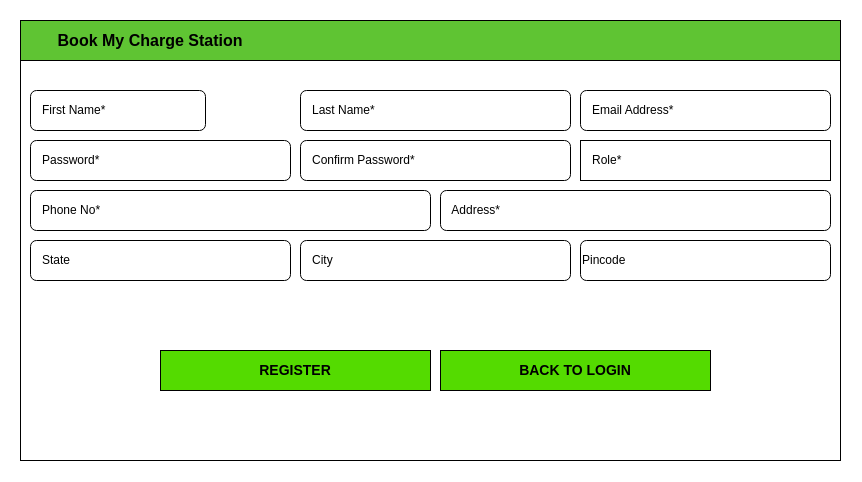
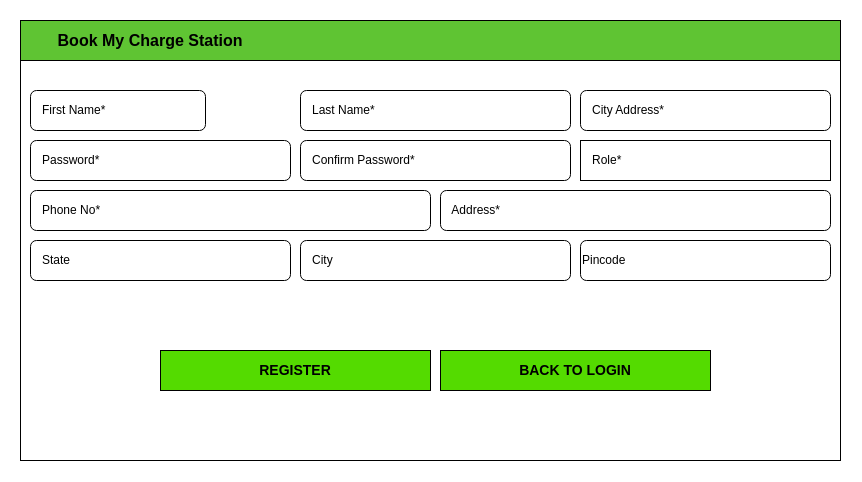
  <mxCell id="0" />
  <mxCell id="1" parent="0" />
  <mxCell id="2" value="" style="rounded=0;whiteSpace=wrap;html=1;" vertex="1" parent="1"><mxGeometry x="20" y="20" width="820" height="440" as="geometry" /></mxCell>
  <mxCell id="3" value="&lt;font style=&quot;font-size: 16px;&quot;&gt;&amp;nbsp;&amp;nbsp;&amp;nbsp;&amp;nbsp;&amp;nbsp;&amp;nbsp;&amp;nbsp; &lt;font style=&quot;font-size: 16px;&quot;&gt;Book My Charge Station&lt;/font&gt;&lt;/font&gt;" style="rounded=0;whiteSpace=wrap;html=1;fillColor=#5FC433;align=left;fontStyle=1" vertex="1" parent="1"><mxGeometry x="20" y="20" width="820" height="40" as="geometry" /></mxCell>
  <mxCell id="4" value="&lt;div align=&quot;center&quot;&gt;&lt;b&gt;REGISTER&lt;/b&gt;&lt;/div&gt;" style="rounded=0;whiteSpace=wrap;html=1;strokeColor=default;align=center;verticalAlign=middle;fontFamily=Helvetica;fontSize=14;fontColor=default;fillColor=#54DB00;" vertex="1" parent="1"><mxGeometry x="160" y="350" width="270" height="40" as="geometry" /></mxCell>
  <mxCell id="5" value="&lt;font style=&quot;font-size: 14px;&quot;&gt;BACK TO LOGIN&lt;/font&gt;" style="rounded=0;whiteSpace=wrap;html=1;strokeColor=default;align=center;verticalAlign=middle;fontFamily=Helvetica;fontSize=12;fontColor=default;fillColor=#54DB00;fontStyle=1" vertex="1" parent="1"><mxGeometry x="440" y="350" width="270" height="40" as="geometry" /></mxCell>
  <mxCell id="6" value="&amp;nbsp;&amp;nbsp; Last Name*" style="rounded=1;whiteSpace=wrap;html=1;strokeColor=default;align=left;verticalAlign=middle;fontFamily=Helvetica;fontSize=12;fontColor=default;fillColor=default;" vertex="1" parent="1"><mxGeometry x="300" y="90" width="270" height="40" as="geometry" /></mxCell>
- <mxCell id="7" value="&amp;nbsp;&amp;nbsp; Email Address*" style="rounded=1;whiteSpace=wrap;html=1;strokeColor=default;align=left;verticalAlign=middle;fontFamily=Helvetica;fontSize=12;fontColor=default;fillColor=default;" vertex="1" parent="1"><mxGeometry x="580" y="90" width="250" height="40" as="geometry" /></mxCell>
+ <mxCell id="7" value="&amp;nbsp;&amp;nbsp; City Address*" style="rounded=1;whiteSpace=wrap;html=1;strokeColor=default;align=left;verticalAlign=middle;fontFamily=Helvetica;fontSize=12;fontColor=default;fillColor=default;" vertex="1" parent="1"><mxGeometry x="580" y="90" width="250" height="40" as="geometry" /></mxCell>
  <mxCell id="8" value="&amp;nbsp;&amp;nbsp; First Name*" style="rounded=1;whiteSpace=wrap;html=1;strokeColor=default;align=left;verticalAlign=middle;fontFamily=Helvetica;fontSize=12;fontColor=default;fillColor=default;" vertex="1" parent="1"><mxGeometry x="30" y="90" width="175" height="40" as="geometry" /></mxCell>
  <mxCell id="9" value="&amp;nbsp;&amp;nbsp; Password*" style="rounded=1;whiteSpace=wrap;html=1;strokeColor=default;align=left;verticalAlign=middle;fontFamily=Helvetica;fontSize=12;fontColor=default;fillColor=default;" vertex="1" parent="1"><mxGeometry x="30" y="140" width="260" height="40" as="geometry" /></mxCell>
  <mxCell id="10" value="&amp;nbsp;&amp;nbsp; Confirm Password*" style="rounded=1;whiteSpace=wrap;html=1;strokeColor=default;align=left;verticalAlign=middle;fontFamily=Helvetica;fontSize=12;fontColor=default;fillColor=default;" vertex="1" parent="1"><mxGeometry x="300" y="140" width="270" height="40" as="geometry" /></mxCell>
  <mxCell id="11" value="&amp;nbsp;&amp;nbsp; Role*" style="whiteSpace=wrap;html=1;strokeColor=default;align=left;verticalAlign=middle;fontFamily=Helvetica;fontSize=12;fontColor=default;fillColor=default;rounded=0;" vertex="1" parent="1"><mxGeometry x="580" y="140" width="250" height="40" as="geometry" /></mxCell>
  <mxCell id="12" value="&amp;nbsp;&amp;nbsp; Phone No*" style="rounded=1;whiteSpace=wrap;html=1;strokeColor=default;align=left;verticalAlign=middle;fontFamily=Helvetica;fontSize=12;fontColor=default;fillColor=default;" vertex="1" parent="1"><mxGeometry x="30" y="190" width="400" height="40" as="geometry" /></mxCell>
  <mxCell id="13" value="&amp;nbsp;&amp;nbsp; Address*" style="rounded=1;whiteSpace=wrap;html=1;strokeColor=default;align=left;verticalAlign=middle;fontFamily=Helvetica;fontSize=12;fontColor=default;fillColor=default;" vertex="1" parent="1"><mxGeometry x="440" y="190" width="390" height="40" as="geometry" /></mxCell>
  <mxCell id="14" value="&amp;nbsp;&amp;nbsp; State" style="rounded=1;whiteSpace=wrap;html=1;strokeColor=default;align=left;verticalAlign=middle;fontFamily=Helvetica;fontSize=12;fontColor=default;fillColor=default;" vertex="1" parent="1"><mxGeometry x="30" y="240" width="260" height="40" as="geometry" /></mxCell>
  <mxCell id="15" value="&amp;nbsp;&amp;nbsp; City" style="rounded=1;whiteSpace=wrap;html=1;strokeColor=default;align=left;verticalAlign=middle;fontFamily=Helvetica;fontSize=12;fontColor=default;fillColor=default;" vertex="1" parent="1"><mxGeometry x="300" y="240" width="270" height="40" as="geometry" /></mxCell>
  <mxCell id="16" value="Pincode" style="rounded=1;whiteSpace=wrap;html=1;strokeColor=default;align=left;verticalAlign=middle;fontFamily=Helvetica;fontSize=12;fontColor=default;fillColor=default;" vertex="1" parent="1"><mxGeometry x="580" y="240" width="250" height="40" as="geometry" /></mxCell>
